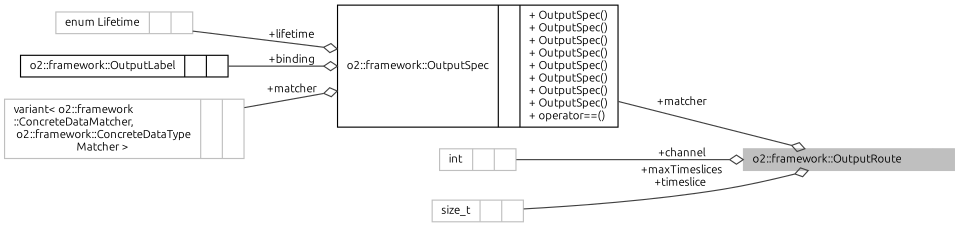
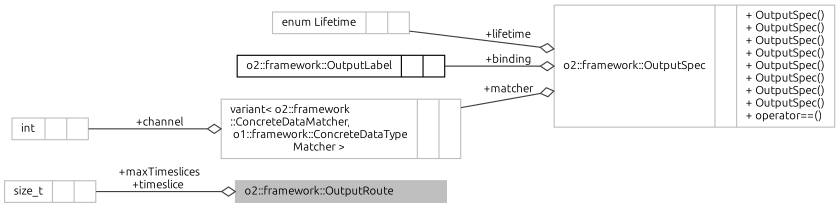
  digraph {
    fontname=Ubuntu
    rankdir=LR
    node [color=grey75 fontname=Ubuntu fontsize=10 shape=record]
    edge [arrowhead=odiamond color=grey25 fontname=Ubuntu fontsize=10 labelfontname=Helvetica labelfontsize=10 style=solid]
    n1 [fillcolor=grey75 fontcolor=black height=0.2 label="{o2::framework::OutputRoute\n||}" style=filled width=0.4]
-   n2 [color=black height=0.2 label="{o2::framework::OutputSpec\n||+ OutputSpec()\l+ OutputSpec()\l+ OutputSpec()\l+ OutputSpec()\l+ OutputSpec()\l+ OutputSpec()\l+ OutputSpec()\l+ OutputSpec()\l+ operator==()\l}" width=0.4]
+   n2 [height=0.2 label="{o2::framework::OutputSpec\n||+ OutputSpec()\l+ OutputSpec()\l+ OutputSpec()\l+ OutputSpec()\l+ OutputSpec()\l+ OutputSpec()\l+ OutputSpec()\l+ OutputSpec()\l+ operator==()\l}" width=0.4]
    n3 [height=0.2 label="{enum Lifetime\n||}" width=0.4]
    n4 [color=black height=0.2 label="{o2::framework::OutputLabel\n||}" width=0.4]
    n5 [height=0.2 label="{int\n||}" width=0.4]
-   n6 [height=0.2 label="{variant\< o2::framework\l::ConcreteDataMatcher,\l o2::framework::ConcreteDataType\lMatcher \>\n||}" width=0.4]
+   n6 [height=0.2 label="{variant\< o2::framework\l::ConcreteDataMatcher,\l o1::framework::ConcreteDataType\lMatcher \>\n||}" width=0.4]
    n7 [height=0.2 label="{size_t\n||}" width=0.4]
-   n2 -> n1 [label=" +matcher"]
    n3 -> n2 [label=" +lifetime"]
    n4 -> n2 [label=" +binding"]
-   n5 -> n1 [label=" +channel"]
+   n5 -> n6 [label=" +channel"]
    n6 -> n2 [label=" +matcher"]
    n7 -> n1 [label=" +maxTimeslices\n+timeslice"]
  }
